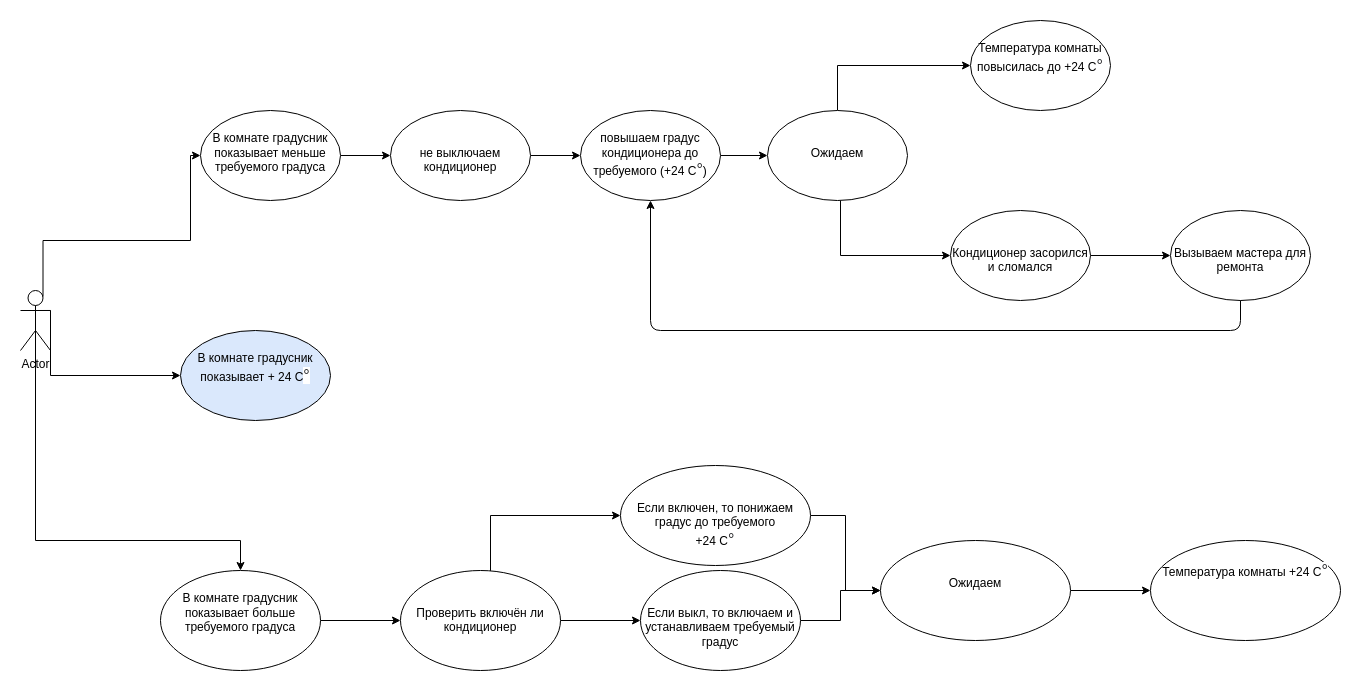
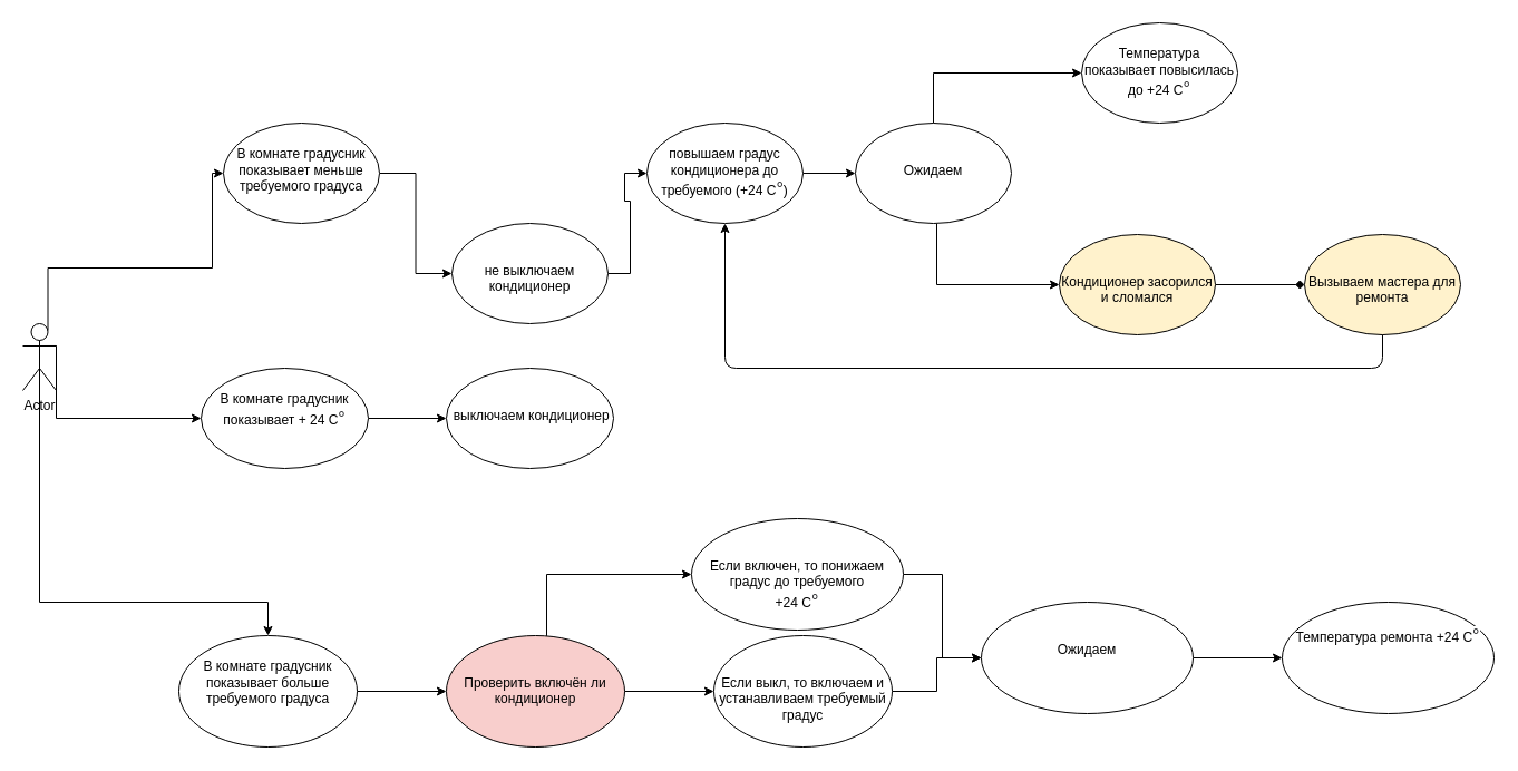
  <mxCell id="0" />
  <mxCell id="1" parent="0" />
  <mxCell id="2" value="Actor" style="shape=umlActor;verticalLabelPosition=bottom;verticalAlign=top;html=1;" vertex="1" parent="1"><mxGeometry x="20" y="290" width="30" height="60" as="geometry" /></mxCell>
  <mxCell id="3" value="" style="edgeStyle=orthogonalEdgeStyle;rounded=0;orthogonalLoop=1;jettySize=auto;html=1;exitX=0.75;exitY=0.1;exitDx=0;exitDy=0;exitPerimeter=0;" edge="1" parent="1" source="2" target="7"><mxGeometry relative="1" as="geometry"><mxPoint x="190" y="290" as="sourcePoint" /><Array as="points"><mxPoint x="43" y="240" /><mxPoint x="190" y="240" /></Array></mxGeometry></mxCell>
  <mxCell id="4" value="" style="edgeStyle=orthogonalEdgeStyle;rounded=0;orthogonalLoop=1;jettySize=auto;html=1;exitX=1;exitY=0.333;exitDx=0;exitDy=0;exitPerimeter=0;" edge="1" parent="1" source="2" target="9"><mxGeometry relative="1" as="geometry"><mxPoint x="190" y="350" as="sourcePoint" /><Array as="points"><mxPoint x="35" y="310" /><mxPoint x="35" y="540" /></Array></mxGeometry></mxCell>
  <mxCell id="5" value="" style="edgeStyle=orthogonalEdgeStyle;rounded=0;orthogonalLoop=1;jettySize=auto;html=1;" edge="1" parent="1" target="11"><mxGeometry relative="1" as="geometry"><mxPoint x="50" y="310" as="sourcePoint" /><Array as="points"><mxPoint x="50" y="375" /></Array></mxGeometry></mxCell>
  <mxCell id="6" value="" style="edgeStyle=orthogonalEdgeStyle;rounded=0;orthogonalLoop=1;jettySize=auto;html=1;" edge="1" parent="1" source="7" target="13"><mxGeometry relative="1" as="geometry" /></mxCell>
  <mxCell id="7" value="&lt;br&gt;В комнате градусник показывает меньше требуемого градуса" style="ellipse;whiteSpace=wrap;html=1;verticalAlign=top;" vertex="1" parent="1"><mxGeometry x="200" y="110" width="140" height="90" as="geometry" /></mxCell>
  <mxCell id="8" value="" style="edgeStyle=orthogonalEdgeStyle;rounded=0;orthogonalLoop=1;jettySize=auto;html=1;" edge="1" parent="1" source="9" target="27"><mxGeometry relative="1" as="geometry" /></mxCell>
  <mxCell id="9" value="&lt;br&gt;В комнате градусник показывает больше требуемого градуса" style="ellipse;whiteSpace=wrap;html=1;verticalAlign=top;" vertex="1" parent="1"><mxGeometry x="160" y="570" width="160" height="100" as="geometry" /></mxCell>
- <mxCell id="11" value="&lt;br&gt;В комнате градусник показывает + 24 C&lt;span style=&quot;color: rgb(32 , 33 , 36) ; font-family: &amp;#34;arial&amp;#34; , sans-serif ; font-size: 16px ; text-align: left ; background-color: rgb(255 , 255 , 255)&quot;&gt;°&lt;/span&gt;" style="ellipse;whiteSpace=wrap;html=1;verticalAlign=top;fillColor=#dae8fc;" vertex="1" parent="1"><mxGeometry x="180" y="330" width="150" height="90" as="geometry" /></mxCell>
+ <mxCell id="10" value="" style="edgeStyle=orthogonalEdgeStyle;rounded=0;orthogonalLoop=1;jettySize=auto;html=1;" edge="1" parent="1" source="11" target="24"><mxGeometry relative="1" as="geometry" /></mxCell>
+ <mxCell id="11" value="&lt;br&gt;В комнате градусник показывает + 24 C&lt;span style=&quot;color: rgb(32 , 33 , 36) ; font-family: &amp;#34;arial&amp;#34; , sans-serif ; font-size: 16px ; text-align: left ; background-color: rgb(255 , 255 , 255)&quot;&gt;°&lt;/span&gt;" style="ellipse;whiteSpace=wrap;html=1;verticalAlign=top;" vertex="1" parent="1"><mxGeometry x="180" y="330" width="150" height="90" as="geometry" /></mxCell>
  <mxCell id="12" value="" style="edgeStyle=orthogonalEdgeStyle;rounded=0;orthogonalLoop=1;jettySize=auto;html=1;" edge="1" parent="1" source="13" target="15"><mxGeometry relative="1" as="geometry" /></mxCell>
- <mxCell id="13" value="&lt;br&gt;&lt;br&gt;не выключаем кондиционер" style="ellipse;whiteSpace=wrap;html=1;verticalAlign=top;" vertex="1" parent="1"><mxGeometry x="390" y="110" width="140" height="90" as="geometry" /></mxCell>
+ <mxCell id="13" value="&lt;br&gt;&lt;br&gt;не выключаем кондиционер" style="ellipse;whiteSpace=wrap;html=1;verticalAlign=top;" vertex="1" parent="1"><mxGeometry x="405" y="200" width="140" height="90" as="geometry" /></mxCell>
  <mxCell id="14" value="" style="edgeStyle=orthogonalEdgeStyle;rounded=0;orthogonalLoop=1;jettySize=auto;html=1;" edge="1" parent="1" source="15" target="18"><mxGeometry relative="1" as="geometry" /></mxCell>
  <mxCell id="15" value="&lt;br&gt;повышаем градус кондиционера до требуемого (+24 C&lt;span style=&quot;color: rgb(32 , 33 , 36) ; font-family: &amp;#34;arial&amp;#34; , sans-serif ; font-size: 16px ; text-align: left ; background-color: rgb(255 , 255 , 255)&quot;&gt;°&lt;/span&gt;)" style="ellipse;whiteSpace=wrap;html=1;verticalAlign=top;" vertex="1" parent="1"><mxGeometry x="580" y="110" width="140" height="90" as="geometry" /></mxCell>
  <mxCell id="16" value="" style="edgeStyle=orthogonalEdgeStyle;rounded=0;orthogonalLoop=1;jettySize=auto;html=1;" edge="1" parent="1" source="18" target="19"><mxGeometry relative="1" as="geometry"><Array as="points"><mxPoint x="837" y="65" /></Array></mxGeometry></mxCell>
  <mxCell id="17" value="" style="edgeStyle=orthogonalEdgeStyle;rounded=0;orthogonalLoop=1;jettySize=auto;html=1;" edge="1" parent="1" source="18" target="21"><mxGeometry relative="1" as="geometry"><Array as="points"><mxPoint x="840" y="255" /></Array></mxGeometry></mxCell>
  <mxCell id="18" value="&lt;br&gt;&lt;br&gt;Ожидаем" style="ellipse;whiteSpace=wrap;html=1;verticalAlign=top;" vertex="1" parent="1"><mxGeometry x="767" y="110" width="140" height="90" as="geometry" /></mxCell>
- <mxCell id="19" value="&lt;br&gt;Температура комнаты повысилась до +24 C&lt;span style=&quot;color: rgb(32 , 33 , 36) ; font-family: &amp;#34;arial&amp;#34; , sans-serif ; font-size: 16px ; text-align: left ; background-color: rgb(255 , 255 , 255)&quot;&gt;°&lt;/span&gt;" style="ellipse;whiteSpace=wrap;html=1;verticalAlign=top;" vertex="1" parent="1"><mxGeometry x="970" y="20" width="140" height="90" as="geometry" /></mxCell>
- <mxCell id="20" value="" style="edgeStyle=orthogonalEdgeStyle;rounded=0;orthogonalLoop=1;jettySize=auto;html=1;" edge="1" parent="1" source="21" target="22"><mxGeometry relative="1" as="geometry" /></mxCell>
- <mxCell id="21" value="&lt;br&gt;&lt;br&gt;Кондиционер засорился и сломался" style="ellipse;whiteSpace=wrap;html=1;verticalAlign=top;" vertex="1" parent="1"><mxGeometry x="950" y="210" width="140" height="90" as="geometry" /></mxCell>
- <mxCell id="22" value="&lt;br&gt;&lt;br&gt;Вызываем мастера для ремонта" style="ellipse;whiteSpace=wrap;html=1;verticalAlign=top;" vertex="1" parent="1"><mxGeometry x="1170" y="210" width="140" height="90" as="geometry" /></mxCell>
+ <mxCell id="19" value="&lt;br&gt;Температура показывает повысилась до +24 C&lt;span style=&quot;color: rgb(32 , 33 , 36) ; font-family: &amp;#34;arial&amp;#34; , sans-serif ; font-size: 16px ; text-align: left ; background-color: rgb(255 , 255 , 255)&quot;&gt;°&lt;/span&gt;" style="ellipse;whiteSpace=wrap;html=1;verticalAlign=top;" vertex="1" parent="1"><mxGeometry x="970" y="20" width="140" height="90" as="geometry" /></mxCell>
+ <mxCell id="20" value="" style="edgeStyle=orthogonalEdgeStyle;rounded=0;orthogonalLoop=1;jettySize=auto;html=1;endArrow=diamond;" edge="1" parent="1" source="21" target="22"><mxGeometry relative="1" as="geometry" /></mxCell>
+ <mxCell id="21" value="&lt;br&gt;&lt;br&gt;Кондиционер засорился и сломался" style="ellipse;whiteSpace=wrap;html=1;verticalAlign=top;fillColor=#fff2cc;" vertex="1" parent="1"><mxGeometry x="950" y="210" width="140" height="90" as="geometry" /></mxCell>
+ <mxCell id="22" value="&lt;br&gt;&lt;br&gt;Вызываем мастера для ремонта" style="ellipse;whiteSpace=wrap;html=1;verticalAlign=top;fillColor=#fff2cc;" vertex="1" parent="1"><mxGeometry x="1170" y="210" width="140" height="90" as="geometry" /></mxCell>
  <mxCell id="23" value="" style="endArrow=classic;html=1;exitX=0.5;exitY=1;exitDx=0;exitDy=0;entryX=0.5;entryY=1;entryDx=0;entryDy=0;" edge="1" parent="1" source="22" target="15"><mxGeometry width="50" height="50" relative="1" as="geometry"><mxPoint x="580" y="360" as="sourcePoint" /><mxPoint x="630" y="310" as="targetPoint" /><Array as="points"><mxPoint x="1240" y="330" /><mxPoint x="650" y="330" /></Array></mxGeometry></mxCell>
+ <mxCell id="24" value="&lt;br&gt;&lt;br&gt;&amp;nbsp;выключаем кондиционер" style="ellipse;whiteSpace=wrap;html=1;verticalAlign=top;" vertex="1" parent="1"><mxGeometry x="400" y="330" width="150" height="90" as="geometry" /></mxCell>
  <mxCell id="25" value="" style="edgeStyle=orthogonalEdgeStyle;rounded=0;orthogonalLoop=1;jettySize=auto;html=1;" edge="1" parent="1" source="27" target="29"><mxGeometry relative="1" as="geometry"><Array as="points"><mxPoint x="490" y="515" /></Array></mxGeometry></mxCell>
  <mxCell id="26" value="" style="edgeStyle=orthogonalEdgeStyle;rounded=0;orthogonalLoop=1;jettySize=auto;html=1;" edge="1" parent="1" source="27" target="31"><mxGeometry relative="1" as="geometry" /></mxCell>
- <mxCell id="27" value="&lt;br&gt;&lt;br&gt;Проверить включён ли кондиционер" style="ellipse;whiteSpace=wrap;html=1;verticalAlign=top;" vertex="1" parent="1"><mxGeometry x="400" y="570" width="160" height="100" as="geometry" /></mxCell>
+ <mxCell id="27" value="&lt;br&gt;&lt;br&gt;Проверить включён ли кондиционер" style="ellipse;whiteSpace=wrap;html=1;verticalAlign=top;fillColor=#f8cecc;" vertex="1" parent="1"><mxGeometry x="400" y="570" width="160" height="100" as="geometry" /></mxCell>
  <mxCell id="28" value="" style="edgeStyle=orthogonalEdgeStyle;rounded=0;orthogonalLoop=1;jettySize=auto;html=1;" edge="1" parent="1" source="29" target="33"><mxGeometry relative="1" as="geometry" /></mxCell>
  <mxCell id="29" value="&lt;br&gt;&lt;br&gt;Если включен, то понижаем градус до требуемого &lt;br&gt;+24 C&lt;span style=&quot;color: rgb(32 , 33 , 36) ; font-family: &amp;#34;arial&amp;#34; , sans-serif ; font-size: 16px ; text-align: left ; background-color: rgb(255 , 255 , 255)&quot;&gt;°&lt;/span&gt;" style="ellipse;whiteSpace=wrap;html=1;verticalAlign=top;" vertex="1" parent="1"><mxGeometry x="620" y="465" width="190" height="100" as="geometry" /></mxCell>
  <mxCell id="30" value="" style="edgeStyle=orthogonalEdgeStyle;rounded=0;orthogonalLoop=1;jettySize=auto;html=1;" edge="1" parent="1" source="31" target="33"><mxGeometry relative="1" as="geometry" /></mxCell>
  <mxCell id="31" value="&lt;br&gt;&lt;br&gt;Если выкл, то включаем и устанавливаем требуемый градус" style="ellipse;whiteSpace=wrap;html=1;verticalAlign=top;" vertex="1" parent="1"><mxGeometry x="640" y="570" width="160" height="100" as="geometry" /></mxCell>
  <mxCell id="32" value="" style="edgeStyle=orthogonalEdgeStyle;rounded=0;orthogonalLoop=1;jettySize=auto;html=1;" edge="1" parent="1" source="33" target="34"><mxGeometry relative="1" as="geometry" /></mxCell>
  <mxCell id="33" value="&lt;br&gt;&lt;br&gt;Ожидаем" style="ellipse;whiteSpace=wrap;html=1;verticalAlign=top;" vertex="1" parent="1"><mxGeometry x="880" y="540" width="190" height="100" as="geometry" /></mxCell>
- <mxCell id="34" value="&lt;br&gt;Температура комнаты +24 C&lt;span style=&quot;color: rgb(32 , 33 , 36) ; font-family: &amp;#34;arial&amp;#34; , sans-serif ; font-size: 16px ; text-align: left ; background-color: rgb(255 , 255 , 255)&quot;&gt;°&lt;/span&gt;" style="ellipse;whiteSpace=wrap;html=1;verticalAlign=top;" vertex="1" parent="1"><mxGeometry x="1150" y="540" width="190" height="100" as="geometry" /></mxCell>
+ <mxCell id="34" value="&lt;br&gt;Температура ремонта +24 C&lt;span style=&quot;color: rgb(32 , 33 , 36) ; font-family: &amp;#34;arial&amp;#34; , sans-serif ; font-size: 16px ; text-align: left ; background-color: rgb(255 , 255 , 255)&quot;&gt;°&lt;/span&gt;" style="ellipse;whiteSpace=wrap;html=1;verticalAlign=top;" vertex="1" parent="1"><mxGeometry x="1150" y="540" width="190" height="100" as="geometry" /></mxCell>
